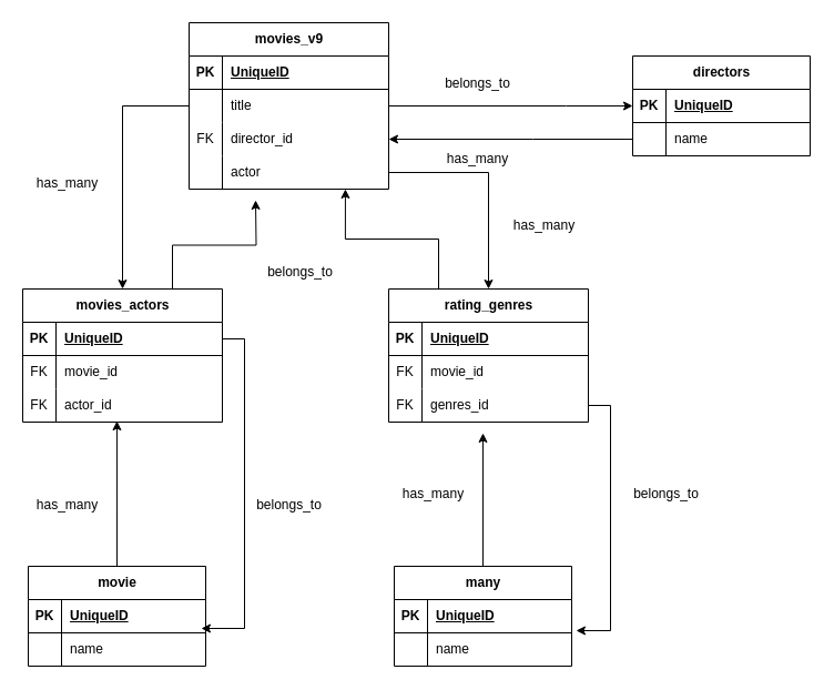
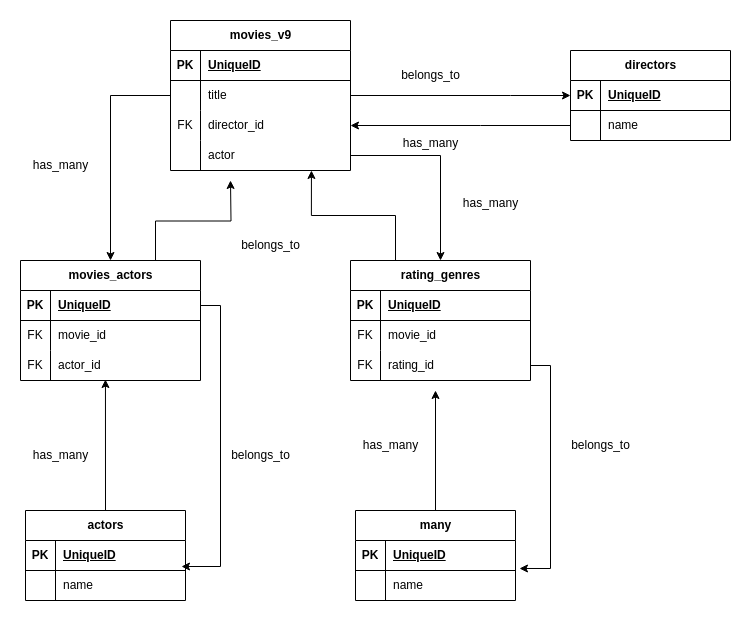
  <mxCell id="0" />
  <mxCell id="1" parent="0" />
  <mxCell id="2" value="movies_v9" style="shape=table;startSize=30;container=1;collapsible=1;childLayout=tableLayout;fixedRows=1;rowLines=0;fontStyle=1;align=center;resizeLast=1;html=1;" vertex="1" parent="1"><mxGeometry x="170" y="20" width="180" height="150" as="geometry" /></mxCell>
  <mxCell id="3" value="" style="shape=tableRow;horizontal=0;startSize=0;swimlaneHead=0;swimlaneBody=0;fillColor=none;collapsible=0;dropTarget=0;points=[[0,0.5],[1,0.5]];portConstraint=eastwest;top=0;left=0;right=0;bottom=1;" vertex="1" parent="2"><mxGeometry y="30" width="180" height="30" as="geometry" /></mxCell>
  <mxCell id="4" value="PK" style="shape=partialRectangle;connectable=0;fillColor=none;top=0;left=0;bottom=0;right=0;fontStyle=1;overflow=hidden;whiteSpace=wrap;html=1;" vertex="1" parent="3"><mxGeometry width="30" height="30" as="geometry"><mxRectangle width="30" height="30" as="alternateBounds" /></mxGeometry></mxCell>
  <mxCell id="5" value="UniqueID" style="shape=partialRectangle;connectable=0;fillColor=none;top=0;left=0;bottom=0;right=0;align=left;spacingLeft=6;fontStyle=5;overflow=hidden;whiteSpace=wrap;html=1;" vertex="1" parent="3"><mxGeometry x="30" width="150" height="30" as="geometry"><mxRectangle width="150" height="30" as="alternateBounds" /></mxGeometry></mxCell>
  <mxCell id="6" value="" style="shape=tableRow;horizontal=0;startSize=0;swimlaneHead=0;swimlaneBody=0;fillColor=none;collapsible=0;dropTarget=0;points=[[0,0.5],[1,0.5]];portConstraint=eastwest;top=0;left=0;right=0;bottom=0;" vertex="1" parent="2"><mxGeometry y="60" width="180" height="30" as="geometry" /></mxCell>
  <mxCell id="7" value="" style="shape=partialRectangle;connectable=0;fillColor=none;top=0;left=0;bottom=0;right=0;editable=1;overflow=hidden;whiteSpace=wrap;html=1;" vertex="1" parent="6"><mxGeometry width="30" height="30" as="geometry"><mxRectangle width="30" height="30" as="alternateBounds" /></mxGeometry></mxCell>
  <mxCell id="8" value="title" style="shape=partialRectangle;connectable=0;fillColor=none;top=0;left=0;bottom=0;right=0;align=left;spacingLeft=6;overflow=hidden;whiteSpace=wrap;html=1;" vertex="1" parent="6"><mxGeometry x="30" width="150" height="30" as="geometry"><mxRectangle width="150" height="30" as="alternateBounds" /></mxGeometry></mxCell>
  <mxCell id="9" value="" style="shape=tableRow;horizontal=0;startSize=0;swimlaneHead=0;swimlaneBody=0;fillColor=none;collapsible=0;dropTarget=0;points=[[0,0.5],[1,0.5]];portConstraint=eastwest;top=0;left=0;right=0;bottom=0;" vertex="1" parent="2"><mxGeometry y="90" width="180" height="30" as="geometry" /></mxCell>
  <mxCell id="10" value="FK" style="shape=partialRectangle;connectable=0;fillColor=none;top=0;left=0;bottom=0;right=0;editable=1;overflow=hidden;whiteSpace=wrap;html=1;" vertex="1" parent="9"><mxGeometry width="30" height="30" as="geometry"><mxRectangle width="30" height="30" as="alternateBounds" /></mxGeometry></mxCell>
  <mxCell id="11" value="director_id" style="shape=partialRectangle;connectable=0;fillColor=none;top=0;left=0;bottom=0;right=0;align=left;spacingLeft=6;overflow=hidden;whiteSpace=wrap;html=1;" vertex="1" parent="9"><mxGeometry x="30" width="150" height="30" as="geometry"><mxRectangle width="150" height="30" as="alternateBounds" /></mxGeometry></mxCell>
  <mxCell id="12" value="" style="shape=tableRow;horizontal=0;startSize=0;swimlaneHead=0;swimlaneBody=0;fillColor=none;collapsible=0;dropTarget=0;points=[[0,0.5],[1,0.5]];portConstraint=eastwest;top=0;left=0;right=0;bottom=0;" vertex="1" parent="2"><mxGeometry y="120" width="180" height="30" as="geometry" /></mxCell>
  <mxCell id="13" value="" style="shape=partialRectangle;connectable=0;fillColor=none;top=0;left=0;bottom=0;right=0;editable=1;overflow=hidden;whiteSpace=wrap;html=1;" vertex="1" parent="12"><mxGeometry width="30" height="30" as="geometry"><mxRectangle width="30" height="30" as="alternateBounds" /></mxGeometry></mxCell>
  <mxCell id="14" value="actor" style="shape=partialRectangle;connectable=0;fillColor=none;top=0;left=0;bottom=0;right=0;align=left;spacingLeft=6;overflow=hidden;whiteSpace=wrap;html=1;" vertex="1" parent="12"><mxGeometry x="30" width="150" height="30" as="geometry"><mxRectangle width="150" height="30" as="alternateBounds" /></mxGeometry></mxCell>
  <mxCell id="15" value="directors" style="shape=table;startSize=30;container=1;collapsible=1;childLayout=tableLayout;fixedRows=1;rowLines=0;fontStyle=1;align=center;resizeLast=1;html=1;" vertex="1" parent="1"><mxGeometry x="570" y="50" width="160" height="90" as="geometry" /></mxCell>
  <mxCell id="16" value="" style="shape=tableRow;horizontal=0;startSize=0;swimlaneHead=0;swimlaneBody=0;fillColor=none;collapsible=0;dropTarget=0;points=[[0,0.5],[1,0.5]];portConstraint=eastwest;top=0;left=0;right=0;bottom=1;" vertex="1" parent="15"><mxGeometry y="30" width="160" height="30" as="geometry" /></mxCell>
  <mxCell id="17" value="PK" style="shape=partialRectangle;connectable=0;fillColor=none;top=0;left=0;bottom=0;right=0;fontStyle=1;overflow=hidden;whiteSpace=wrap;html=1;" vertex="1" parent="16"><mxGeometry width="30" height="30" as="geometry"><mxRectangle width="30" height="30" as="alternateBounds" /></mxGeometry></mxCell>
  <mxCell id="18" value="UniqueID" style="shape=partialRectangle;connectable=0;fillColor=none;top=0;left=0;bottom=0;right=0;align=left;spacingLeft=6;fontStyle=5;overflow=hidden;whiteSpace=wrap;html=1;" vertex="1" parent="16"><mxGeometry x="30" width="130" height="30" as="geometry"><mxRectangle width="130" height="30" as="alternateBounds" /></mxGeometry></mxCell>
  <mxCell id="19" value="" style="shape=tableRow;horizontal=0;startSize=0;swimlaneHead=0;swimlaneBody=0;fillColor=none;collapsible=0;dropTarget=0;points=[[0,0.5],[1,0.5]];portConstraint=eastwest;top=0;left=0;right=0;bottom=0;" vertex="1" parent="15"><mxGeometry y="60" width="160" height="30" as="geometry" /></mxCell>
  <mxCell id="20" value="" style="shape=partialRectangle;connectable=0;fillColor=none;top=0;left=0;bottom=0;right=0;editable=1;overflow=hidden;whiteSpace=wrap;html=1;" vertex="1" parent="19"><mxGeometry width="30" height="30" as="geometry"><mxRectangle width="30" height="30" as="alternateBounds" /></mxGeometry></mxCell>
  <mxCell id="21" value="name" style="shape=partialRectangle;connectable=0;fillColor=none;top=0;left=0;bottom=0;right=0;align=left;spacingLeft=6;overflow=hidden;whiteSpace=wrap;html=1;" vertex="1" parent="19"><mxGeometry x="30" width="130" height="30" as="geometry"><mxRectangle width="130" height="30" as="alternateBounds" /></mxGeometry></mxCell>
  <mxCell id="22" style="edgeStyle=orthogonalEdgeStyle;rounded=0;orthogonalLoop=1;jettySize=auto;html=1;exitX=0.5;exitY=0;exitDx=0;exitDy=0;" edge="1" parent="1" source="23"><mxGeometry relative="1" as="geometry"><mxPoint x="435" y="390" as="targetPoint" /></mxGeometry></mxCell>
  <mxCell id="23" value="many" style="shape=table;startSize=30;container=1;collapsible=1;childLayout=tableLayout;fixedRows=1;rowLines=0;fontStyle=1;align=center;resizeLast=1;html=1;" vertex="1" parent="1"><mxGeometry x="355" y="510" width="160" height="90" as="geometry" /></mxCell>
  <mxCell id="24" value="" style="shape=tableRow;horizontal=0;startSize=0;swimlaneHead=0;swimlaneBody=0;fillColor=none;collapsible=0;dropTarget=0;points=[[0,0.5],[1,0.5]];portConstraint=eastwest;top=0;left=0;right=0;bottom=1;" vertex="1" parent="23"><mxGeometry y="30" width="160" height="30" as="geometry" /></mxCell>
  <mxCell id="25" value="PK" style="shape=partialRectangle;connectable=0;fillColor=none;top=0;left=0;bottom=0;right=0;fontStyle=1;overflow=hidden;whiteSpace=wrap;html=1;" vertex="1" parent="24"><mxGeometry width="30" height="30" as="geometry"><mxRectangle width="30" height="30" as="alternateBounds" /></mxGeometry></mxCell>
  <mxCell id="26" value="UniqueID" style="shape=partialRectangle;connectable=0;fillColor=none;top=0;left=0;bottom=0;right=0;align=left;spacingLeft=6;fontStyle=5;overflow=hidden;whiteSpace=wrap;html=1;" vertex="1" parent="24"><mxGeometry x="30" width="130" height="30" as="geometry"><mxRectangle width="130" height="30" as="alternateBounds" /></mxGeometry></mxCell>
  <mxCell id="27" value="" style="shape=tableRow;horizontal=0;startSize=0;swimlaneHead=0;swimlaneBody=0;fillColor=none;collapsible=0;dropTarget=0;points=[[0,0.5],[1,0.5]];portConstraint=eastwest;top=0;left=0;right=0;bottom=0;" vertex="1" parent="23"><mxGeometry y="60" width="160" height="30" as="geometry" /></mxCell>
  <mxCell id="28" value="" style="shape=partialRectangle;connectable=0;fillColor=none;top=0;left=0;bottom=0;right=0;editable=1;overflow=hidden;whiteSpace=wrap;html=1;" vertex="1" parent="27"><mxGeometry width="30" height="30" as="geometry"><mxRectangle width="30" height="30" as="alternateBounds" /></mxGeometry></mxCell>
  <mxCell id="29" value="name" style="shape=partialRectangle;connectable=0;fillColor=none;top=0;left=0;bottom=0;right=0;align=left;spacingLeft=6;overflow=hidden;whiteSpace=wrap;html=1;" vertex="1" parent="27"><mxGeometry x="30" width="130" height="30" as="geometry"><mxRectangle width="130" height="30" as="alternateBounds" /></mxGeometry></mxCell>
- <mxCell id="30" value="movie" style="shape=table;startSize=30;container=1;collapsible=1;childLayout=tableLayout;fixedRows=1;rowLines=0;fontStyle=1;align=center;resizeLast=1;html=1;" vertex="1" parent="1"><mxGeometry x="25" y="510" width="160" height="90" as="geometry" /></mxCell>
+ <mxCell id="30" value="actors" style="shape=table;startSize=30;container=1;collapsible=1;childLayout=tableLayout;fixedRows=1;rowLines=0;fontStyle=1;align=center;resizeLast=1;html=1;" vertex="1" parent="1"><mxGeometry x="25" y="510" width="160" height="90" as="geometry" /></mxCell>
  <mxCell id="31" value="" style="shape=tableRow;horizontal=0;startSize=0;swimlaneHead=0;swimlaneBody=0;fillColor=none;collapsible=0;dropTarget=0;points=[[0,0.5],[1,0.5]];portConstraint=eastwest;top=0;left=0;right=0;bottom=1;" vertex="1" parent="30"><mxGeometry y="30" width="160" height="30" as="geometry" /></mxCell>
  <mxCell id="32" value="PK" style="shape=partialRectangle;connectable=0;fillColor=none;top=0;left=0;bottom=0;right=0;fontStyle=1;overflow=hidden;whiteSpace=wrap;html=1;" vertex="1" parent="31"><mxGeometry width="30" height="30" as="geometry"><mxRectangle width="30" height="30" as="alternateBounds" /></mxGeometry></mxCell>
  <mxCell id="33" value="UniqueID" style="shape=partialRectangle;connectable=0;fillColor=none;top=0;left=0;bottom=0;right=0;align=left;spacingLeft=6;fontStyle=5;overflow=hidden;whiteSpace=wrap;html=1;" vertex="1" parent="31"><mxGeometry x="30" width="130" height="30" as="geometry"><mxRectangle width="130" height="30" as="alternateBounds" /></mxGeometry></mxCell>
  <mxCell id="34" value="" style="shape=tableRow;horizontal=0;startSize=0;swimlaneHead=0;swimlaneBody=0;fillColor=none;collapsible=0;dropTarget=0;points=[[0,0.5],[1,0.5]];portConstraint=eastwest;top=0;left=0;right=0;bottom=0;" vertex="1" parent="30"><mxGeometry y="60" width="160" height="30" as="geometry" /></mxCell>
  <mxCell id="35" value="" style="shape=partialRectangle;connectable=0;fillColor=none;top=0;left=0;bottom=0;right=0;editable=1;overflow=hidden;whiteSpace=wrap;html=1;" vertex="1" parent="34"><mxGeometry width="30" height="30" as="geometry"><mxRectangle width="30" height="30" as="alternateBounds" /></mxGeometry></mxCell>
  <mxCell id="36" value="name" style="shape=partialRectangle;connectable=0;fillColor=none;top=0;left=0;bottom=0;right=0;align=left;spacingLeft=6;overflow=hidden;whiteSpace=wrap;html=1;" vertex="1" parent="34"><mxGeometry x="30" width="130" height="30" as="geometry"><mxRectangle width="130" height="30" as="alternateBounds" /></mxGeometry></mxCell>
  <mxCell id="37" style="edgeStyle=orthogonalEdgeStyle;rounded=0;orthogonalLoop=1;jettySize=auto;html=1;exitX=0.75;exitY=0;exitDx=0;exitDy=0;" edge="1" parent="1" source="38"><mxGeometry relative="1" as="geometry"><mxPoint x="230" y="180" as="targetPoint" /></mxGeometry></mxCell>
  <mxCell id="38" value="movies_actors" style="shape=table;startSize=30;container=1;collapsible=1;childLayout=tableLayout;fixedRows=1;rowLines=0;fontStyle=1;align=center;resizeLast=1;html=1;" vertex="1" parent="1"><mxGeometry x="20" y="260" width="180" height="120" as="geometry" /></mxCell>
  <mxCell id="39" value="" style="shape=tableRow;horizontal=0;startSize=0;swimlaneHead=0;swimlaneBody=0;fillColor=none;collapsible=0;dropTarget=0;points=[[0,0.5],[1,0.5]];portConstraint=eastwest;top=0;left=0;right=0;bottom=1;" vertex="1" parent="38"><mxGeometry y="30" width="180" height="30" as="geometry" /></mxCell>
  <mxCell id="40" value="PK" style="shape=partialRectangle;connectable=0;fillColor=none;top=0;left=0;bottom=0;right=0;fontStyle=1;overflow=hidden;whiteSpace=wrap;html=1;" vertex="1" parent="39"><mxGeometry width="30" height="30" as="geometry"><mxRectangle width="30" height="30" as="alternateBounds" /></mxGeometry></mxCell>
  <mxCell id="41" value="UniqueID" style="shape=partialRectangle;connectable=0;fillColor=none;top=0;left=0;bottom=0;right=0;align=left;spacingLeft=6;fontStyle=5;overflow=hidden;whiteSpace=wrap;html=1;" vertex="1" parent="39"><mxGeometry x="30" width="150" height="30" as="geometry"><mxRectangle width="150" height="30" as="alternateBounds" /></mxGeometry></mxCell>
  <mxCell id="42" value="" style="shape=tableRow;horizontal=0;startSize=0;swimlaneHead=0;swimlaneBody=0;fillColor=none;collapsible=0;dropTarget=0;points=[[0,0.5],[1,0.5]];portConstraint=eastwest;top=0;left=0;right=0;bottom=0;" vertex="1" parent="38"><mxGeometry y="60" width="180" height="30" as="geometry" /></mxCell>
  <mxCell id="43" value="FK" style="shape=partialRectangle;connectable=0;fillColor=none;top=0;left=0;bottom=0;right=0;editable=1;overflow=hidden;whiteSpace=wrap;html=1;" vertex="1" parent="42"><mxGeometry width="30" height="30" as="geometry"><mxRectangle width="30" height="30" as="alternateBounds" /></mxGeometry></mxCell>
  <mxCell id="44" value="movie_id" style="shape=partialRectangle;connectable=0;fillColor=none;top=0;left=0;bottom=0;right=0;align=left;spacingLeft=6;overflow=hidden;whiteSpace=wrap;html=1;" vertex="1" parent="42"><mxGeometry x="30" width="150" height="30" as="geometry"><mxRectangle width="150" height="30" as="alternateBounds" /></mxGeometry></mxCell>
  <mxCell id="45" value="" style="shape=tableRow;horizontal=0;startSize=0;swimlaneHead=0;swimlaneBody=0;fillColor=none;collapsible=0;dropTarget=0;points=[[0,0.5],[1,0.5]];portConstraint=eastwest;top=0;left=0;right=0;bottom=0;" vertex="1" parent="38"><mxGeometry y="90" width="180" height="30" as="geometry" /></mxCell>
  <mxCell id="46" value="FK" style="shape=partialRectangle;connectable=0;fillColor=none;top=0;left=0;bottom=0;right=0;editable=1;overflow=hidden;whiteSpace=wrap;html=1;" vertex="1" parent="45"><mxGeometry width="30" height="30" as="geometry"><mxRectangle width="30" height="30" as="alternateBounds" /></mxGeometry></mxCell>
  <mxCell id="47" value="actor_id" style="shape=partialRectangle;connectable=0;fillColor=none;top=0;left=0;bottom=0;right=0;align=left;spacingLeft=6;overflow=hidden;whiteSpace=wrap;html=1;" vertex="1" parent="45"><mxGeometry x="30" width="150" height="30" as="geometry"><mxRectangle width="150" height="30" as="alternateBounds" /></mxGeometry></mxCell>
  <mxCell id="48" value="rating_genres" style="shape=table;startSize=30;container=1;collapsible=1;childLayout=tableLayout;fixedRows=1;rowLines=0;fontStyle=1;align=center;resizeLast=1;html=1;" vertex="1" parent="1"><mxGeometry x="350" y="260" width="180" height="120" as="geometry" /></mxCell>
  <mxCell id="49" value="" style="shape=tableRow;horizontal=0;startSize=0;swimlaneHead=0;swimlaneBody=0;fillColor=none;collapsible=0;dropTarget=0;points=[[0,0.5],[1,0.5]];portConstraint=eastwest;top=0;left=0;right=0;bottom=1;" vertex="1" parent="48"><mxGeometry y="30" width="180" height="30" as="geometry" /></mxCell>
  <mxCell id="50" value="PK" style="shape=partialRectangle;connectable=0;fillColor=none;top=0;left=0;bottom=0;right=0;fontStyle=1;overflow=hidden;whiteSpace=wrap;html=1;" vertex="1" parent="49"><mxGeometry width="30" height="30" as="geometry"><mxRectangle width="30" height="30" as="alternateBounds" /></mxGeometry></mxCell>
  <mxCell id="51" value="UniqueID" style="shape=partialRectangle;connectable=0;fillColor=none;top=0;left=0;bottom=0;right=0;align=left;spacingLeft=6;fontStyle=5;overflow=hidden;whiteSpace=wrap;html=1;" vertex="1" parent="49"><mxGeometry x="30" width="150" height="30" as="geometry"><mxRectangle width="150" height="30" as="alternateBounds" /></mxGeometry></mxCell>
  <mxCell id="52" value="" style="shape=tableRow;horizontal=0;startSize=0;swimlaneHead=0;swimlaneBody=0;fillColor=none;collapsible=0;dropTarget=0;points=[[0,0.5],[1,0.5]];portConstraint=eastwest;top=0;left=0;right=0;bottom=0;" vertex="1" parent="48"><mxGeometry y="60" width="180" height="30" as="geometry" /></mxCell>
  <mxCell id="53" value="FK" style="shape=partialRectangle;connectable=0;fillColor=none;top=0;left=0;bottom=0;right=0;editable=1;overflow=hidden;whiteSpace=wrap;html=1;" vertex="1" parent="52"><mxGeometry width="30" height="30" as="geometry"><mxRectangle width="30" height="30" as="alternateBounds" /></mxGeometry></mxCell>
  <mxCell id="54" value="movie_id" style="shape=partialRectangle;connectable=0;fillColor=none;top=0;left=0;bottom=0;right=0;align=left;spacingLeft=6;overflow=hidden;whiteSpace=wrap;html=1;" vertex="1" parent="52"><mxGeometry x="30" width="150" height="30" as="geometry"><mxRectangle width="150" height="30" as="alternateBounds" /></mxGeometry></mxCell>
  <mxCell id="55" value="" style="shape=tableRow;horizontal=0;startSize=0;swimlaneHead=0;swimlaneBody=0;fillColor=none;collapsible=0;dropTarget=0;points=[[0,0.5],[1,0.5]];portConstraint=eastwest;top=0;left=0;right=0;bottom=0;" vertex="1" parent="48"><mxGeometry y="90" width="180" height="30" as="geometry" /></mxCell>
  <mxCell id="56" value="FK" style="shape=partialRectangle;connectable=0;fillColor=none;top=0;left=0;bottom=0;right=0;editable=1;overflow=hidden;whiteSpace=wrap;html=1;" vertex="1" parent="55"><mxGeometry width="30" height="30" as="geometry"><mxRectangle width="30" height="30" as="alternateBounds" /></mxGeometry></mxCell>
- <mxCell id="57" value="genres_id" style="shape=partialRectangle;connectable=0;fillColor=none;top=0;left=0;bottom=0;right=0;align=left;spacingLeft=6;overflow=hidden;whiteSpace=wrap;html=1;" vertex="1" parent="55"><mxGeometry x="30" width="150" height="30" as="geometry"><mxRectangle width="150" height="30" as="alternateBounds" /></mxGeometry></mxCell>
+ <mxCell id="57" value="rating_id" style="shape=partialRectangle;connectable=0;fillColor=none;top=0;left=0;bottom=0;right=0;align=left;spacingLeft=6;overflow=hidden;whiteSpace=wrap;html=1;" vertex="1" parent="55"><mxGeometry x="30" width="150" height="30" as="geometry"><mxRectangle width="150" height="30" as="alternateBounds" /></mxGeometry></mxCell>
  <mxCell id="58" value="belongs_to" style="text;html=1;align=center;verticalAlign=middle;resizable=0;points=[];autosize=1;strokeColor=none;fillColor=none;" vertex="1" parent="1"><mxGeometry x="390" y="60" width="80" height="30" as="geometry" /></mxCell>
  <mxCell id="59" style="edgeStyle=orthogonalEdgeStyle;rounded=0;orthogonalLoop=1;jettySize=auto;html=1;exitX=1;exitY=0.5;exitDx=0;exitDy=0;entryX=0;entryY=0.5;entryDx=0;entryDy=0;" edge="1" parent="1" source="6" target="16"><mxGeometry relative="1" as="geometry"><Array as="points"><mxPoint x="510" y="95" /></Array></mxGeometry></mxCell>
  <mxCell id="60" style="edgeStyle=orthogonalEdgeStyle;rounded=0;orthogonalLoop=1;jettySize=auto;html=1;exitX=0;exitY=0.5;exitDx=0;exitDy=0;entryX=0.5;entryY=0;entryDx=0;entryDy=0;" edge="1" parent="1" source="6" target="38"><mxGeometry relative="1" as="geometry" /></mxCell>
  <mxCell id="61" value="has_many" style="text;html=1;align=center;verticalAlign=middle;resizable=0;points=[];autosize=1;strokeColor=none;fillColor=none;" vertex="1" parent="1"><mxGeometry x="20" y="150" width="80" height="30" as="geometry" /></mxCell>
  <mxCell id="62" style="edgeStyle=orthogonalEdgeStyle;rounded=0;orthogonalLoop=1;jettySize=auto;html=1;entryX=1;entryY=0.5;entryDx=0;entryDy=0;" edge="1" parent="1" source="19" target="9"><mxGeometry relative="1" as="geometry"><Array as="points"><mxPoint x="480" y="125" /><mxPoint x="480" y="125" /></Array></mxGeometry></mxCell>
  <mxCell id="63" value="has_many" style="text;html=1;align=center;verticalAlign=middle;resizable=0;points=[];autosize=1;strokeColor=none;fillColor=none;" vertex="1" parent="1"><mxGeometry x="390" y="128" width="80" height="30" as="geometry" /></mxCell>
  <mxCell id="64" style="edgeStyle=orthogonalEdgeStyle;rounded=0;orthogonalLoop=1;jettySize=auto;html=1;exitX=1;exitY=0.5;exitDx=0;exitDy=0;entryX=0.5;entryY=0;entryDx=0;entryDy=0;" edge="1" parent="1" source="12" target="48"><mxGeometry relative="1" as="geometry" /></mxCell>
  <mxCell id="65" value="has_many" style="text;html=1;align=center;verticalAlign=middle;resizable=0;points=[];autosize=1;strokeColor=none;fillColor=none;" vertex="1" parent="1"><mxGeometry x="450" y="188" width="80" height="30" as="geometry" /></mxCell>
  <mxCell id="66" style="edgeStyle=orthogonalEdgeStyle;rounded=0;orthogonalLoop=1;jettySize=auto;html=1;exitX=0.25;exitY=0;exitDx=0;exitDy=0;entryX=0.783;entryY=1;entryDx=0;entryDy=0;entryPerimeter=0;" edge="1" parent="1" source="48" target="12"><mxGeometry relative="1" as="geometry" /></mxCell>
  <mxCell id="67" value="belongs_to" style="text;html=1;align=center;verticalAlign=middle;resizable=0;points=[];autosize=1;strokeColor=none;fillColor=none;" vertex="1" parent="1"><mxGeometry x="230" y="230" width="80" height="30" as="geometry" /></mxCell>
  <mxCell id="68" style="edgeStyle=orthogonalEdgeStyle;rounded=0;orthogonalLoop=1;jettySize=auto;html=1;exitX=0.5;exitY=0;exitDx=0;exitDy=0;entryX=0.472;entryY=0.967;entryDx=0;entryDy=0;entryPerimeter=0;" edge="1" parent="1" source="30" target="45"><mxGeometry relative="1" as="geometry" /></mxCell>
  <mxCell id="69" style="edgeStyle=orthogonalEdgeStyle;rounded=0;orthogonalLoop=1;jettySize=auto;html=1;exitX=1;exitY=0.5;exitDx=0;exitDy=0;entryX=0.975;entryY=-0.133;entryDx=0;entryDy=0;entryPerimeter=0;" edge="1" parent="1" source="39" target="34"><mxGeometry relative="1" as="geometry" /></mxCell>
  <mxCell id="70" value="has_many" style="text;html=1;align=center;verticalAlign=middle;resizable=0;points=[];autosize=1;strokeColor=none;fillColor=none;" vertex="1" parent="1"><mxGeometry x="20" y="440" width="80" height="30" as="geometry" /></mxCell>
  <mxCell id="71" value="belongs_to" style="text;html=1;align=center;verticalAlign=middle;resizable=0;points=[];autosize=1;strokeColor=none;fillColor=none;" vertex="1" parent="1"><mxGeometry x="220" y="440" width="80" height="30" as="geometry" /></mxCell>
  <mxCell id="72" style="edgeStyle=orthogonalEdgeStyle;rounded=0;orthogonalLoop=1;jettySize=auto;html=1;exitX=1;exitY=0.5;exitDx=0;exitDy=0;entryX=1.025;entryY=-0.067;entryDx=0;entryDy=0;entryPerimeter=0;" edge="1" parent="1" source="55" target="27"><mxGeometry relative="1" as="geometry" /></mxCell>
  <mxCell id="73" value="has_many" style="text;html=1;align=center;verticalAlign=middle;resizable=0;points=[];autosize=1;strokeColor=none;fillColor=none;" vertex="1" parent="1"><mxGeometry x="350" y="430" width="80" height="30" as="geometry" /></mxCell>
  <mxCell id="74" value="belongs_to" style="text;html=1;align=center;verticalAlign=middle;resizable=0;points=[];autosize=1;strokeColor=none;fillColor=none;" vertex="1" parent="1"><mxGeometry x="560" y="430" width="80" height="30" as="geometry" /></mxCell>
